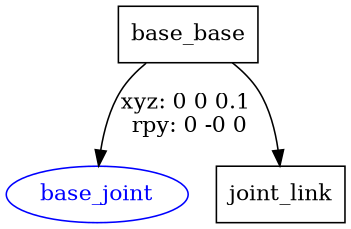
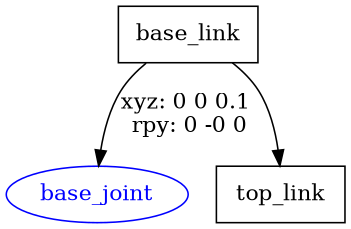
  digraph {
    node [shape=box]
-   n1 [label=base_base]
+   n1 [label=base_link]
    base_joint [color=blue fontcolor=blue shape=ellipse]
-   n3 [label=joint_link]
+   n3 [label=top_link]
    n1 -> base_joint [label="xyz: 0 0 0.1 \nrpy: 0 -0 0"]
    n1 -> n3
  }
